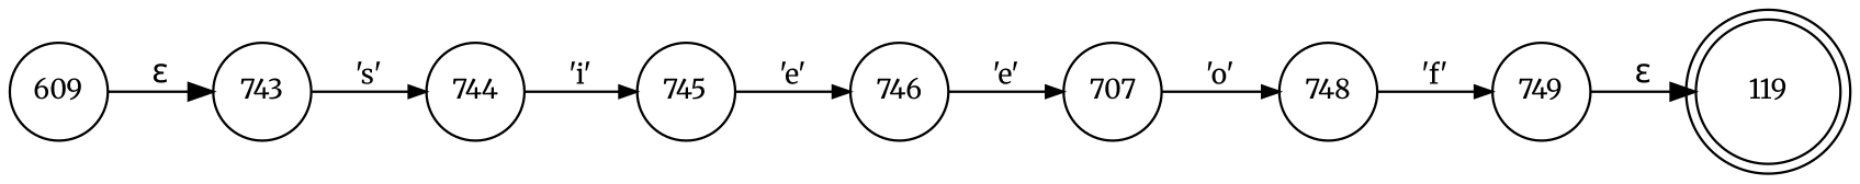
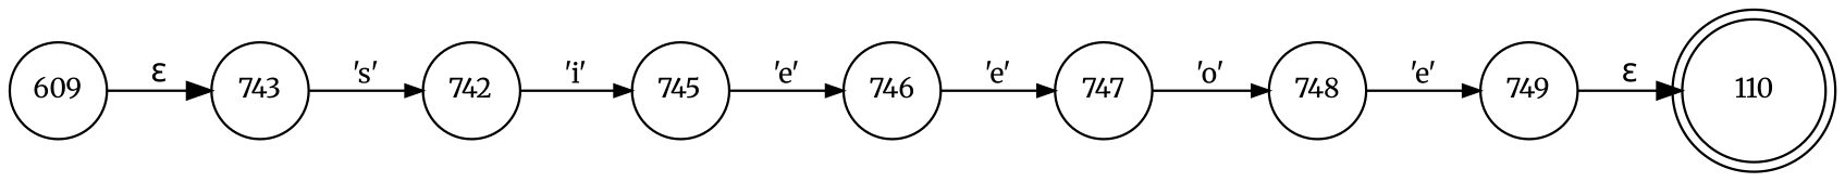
  digraph {
    fontname=Merriweather
    rankdir=LR
    node [fixedsize=true fontname=Merriweather fontsize=11 shape=circle peripheries=1]
    edge [arrowhead=normal arrowsize=.7 fontname=Merriweather fontsize=11]
-   n1 [label=119 shape=doublecircle width=.6 peripheries=""]
+   n1 [label=110 shape=doublecircle width=.6 peripheries=""]
    n2 [label=743 width=.55]
-   n3 [label=744 width=.55]
+   n3 [label=742 width=.55]
    n4 [label=745 width=.55]
    n5 [label=746 width=.55]
-   n6 [label=707 width=.55]
+   n6 [label=747 width=.55]
    n7 [label=748 width=.55]
    n8 [label=749 width=.55]
    n9 [label=609 width=.55]
    n2 -> n3 [label="'s'"]
    n3 -> n4 [label="'i'"]
    n4 -> n5 [label="'e'"]
    n5 -> n6 [label="'e'"]
    n6 -> n7 [label="'o'"]
-   n7 -> n8 [label="'f'"]
+   n7 -> n8 [label="'e'"]
    n8 -> n1 [label="&epsilon;" arrowhead="" arrowsize="" fontsize=""]
    n9 -> n2 [label="&epsilon;" arrowhead="" arrowsize="" fontsize=""]
  }
